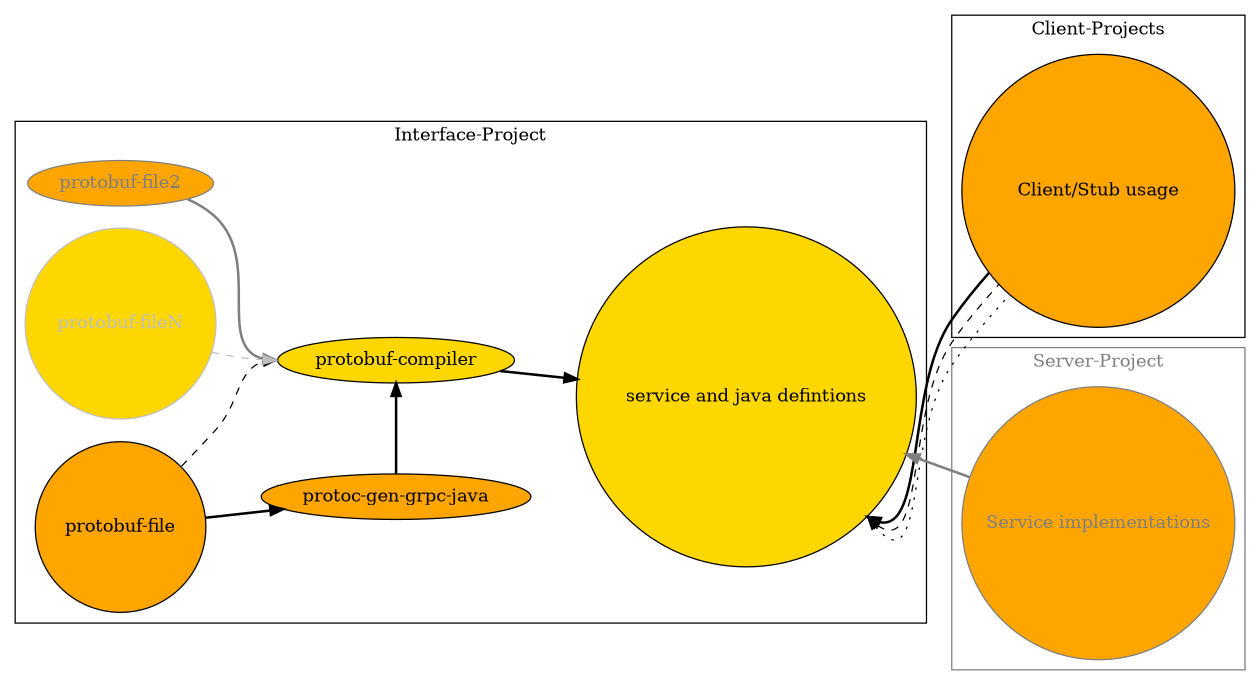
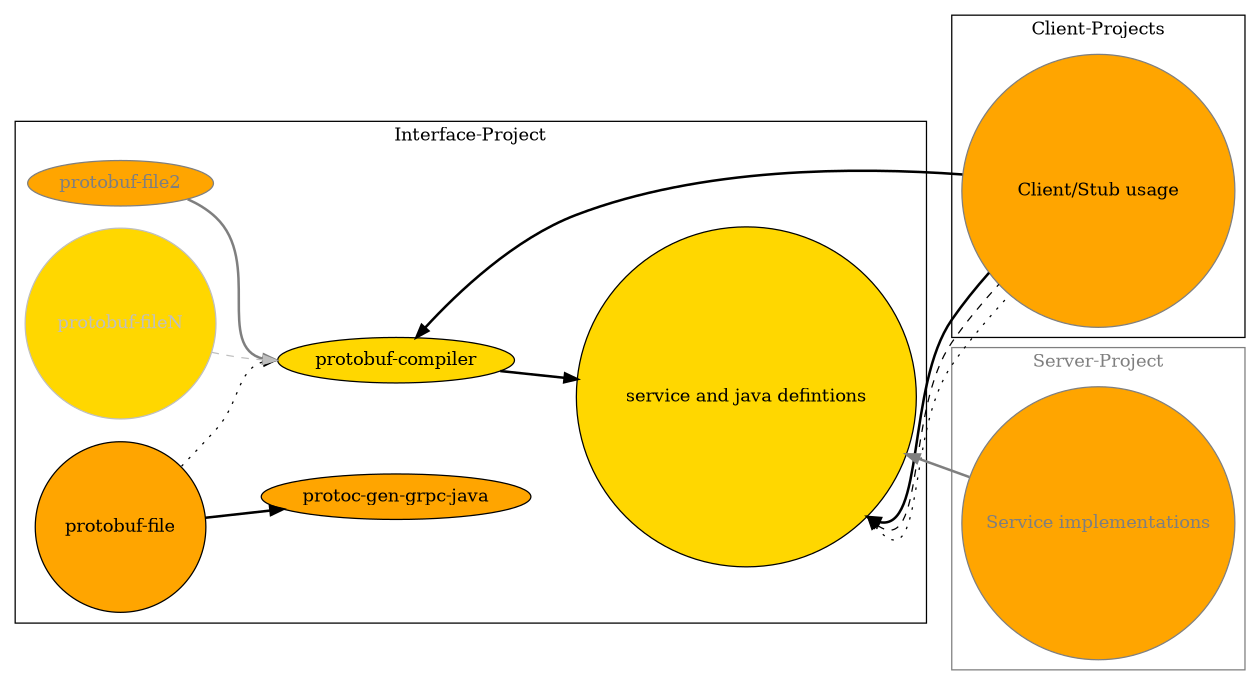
  digraph {
    compond=true
    rankdir=LR
    node [fillcolor=orange shape=circle style=filled]
    edge [style=bold]
    n1 [fillcolor=gold label="protobuf-compiler" shape=ellipse]
    n2 [label="protoc-gen-grpc-java" shape=ellipse]
    n3 [label="protobuf-file"]
    n4 [color=gray50 fontcolor=gray50 label="protobuf-file2" shape=ellipse]
    n5 [color=gray75 fillcolor=gold fontcolor=gray75 label="protobuf-fileN"]
    n6 [fillcolor=gold label="service and java defintions"]
-   n7 [label="Client/Stub usage" width=3]
+   n7 [label="Client/Stub usage" width=3 color=gray50]
    n8 [color=gray50 fontcolor=gray50 label="Service implementations" width=3]
    subgraph cluster_1 {
      label="Interface-Project"
      n3
      n4
      n5
      n6
      subgraph sub_2 {
        label="Interface-Project"
        rank=same
        n1
        n2
      }
    }
    subgraph cluster_3 {
      label="Client-Projects"
      n7
    }
    subgraph cluster_4 {
      color=gray50
      fillColor=white
      fontcolor=gray50
      label="Server-Project"
      n8
    }
    n1 -> n6
-   n2 -> n1
-   n3 -> n1 [headport=w style=dashed]
+   n7 -> n1
+   n3 -> n1 [headport=w style=dotted]
    n3 -> n2
    n4 -> n1 [color=gray50 headport=w]
    n5 -> n1 [color=gray75 headport=w style=dashed]
    n6 -> n7 [dir=back style=dotted tailport=se]
    n6 -> n7 [dir=back style=dashed tailport=se weight=0]
    n6 -> n7 [dir=back tailport=se weight=0]
    n6 -> n8 [color=gray50 dir=back]
  }
